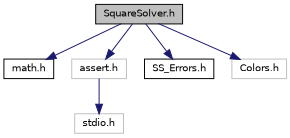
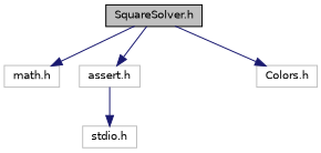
  digraph {
    node [color=grey75 fillcolor=white fontname=Helvetica fontsize=10 shape=record style=filled]
    edge [color=midnightblue fontname=Helvetica fontsize=10 labelfontname=Helvetica labelfontsize=10 style=solid]
    n1 [color=black fillcolor=grey75 fontcolor=black height=0.2 label="SquareSolver.h" width=0.4]
-   n2 [color=black height=0.2 label="math.h" width=0.4]
+   n2 [height=0.2 label="math.h" width=0.4]
    n3 [height=0.2 label="assert.h" width=0.4]
-   n4 [color=black height=0.2 label="SS_Errors.h" width=0.4]
    n5 [height=0.2 label="Colors.h" width=0.4]
    n6 [height=0.2 label="stdio.h" width=0.4]
    n1 -> n2
    n1 -> n3
-   n1 -> n4
    n1 -> n5
    n3 -> n6
  }
